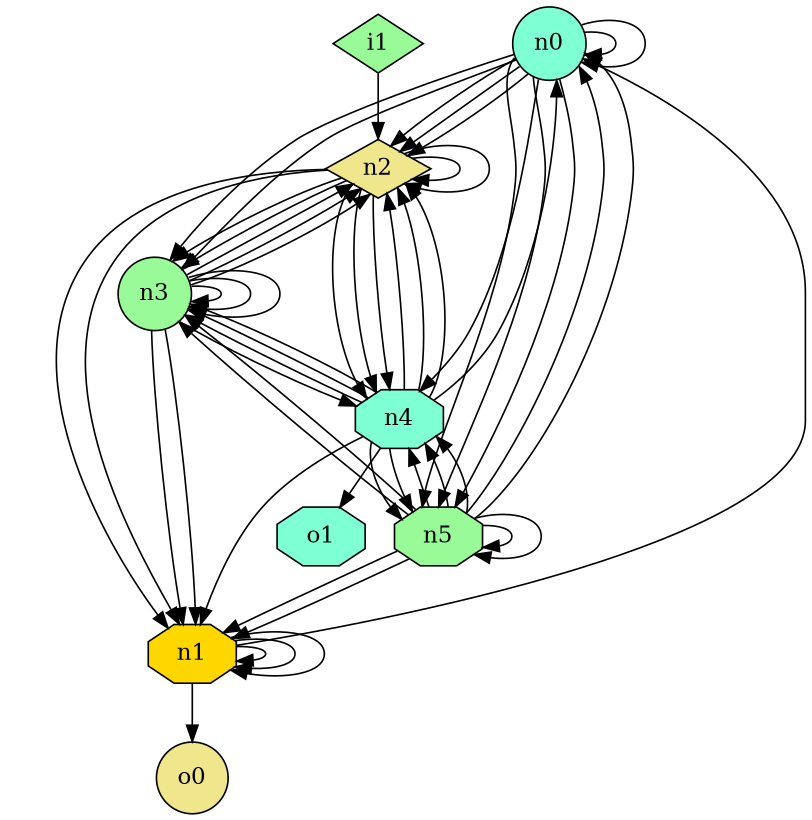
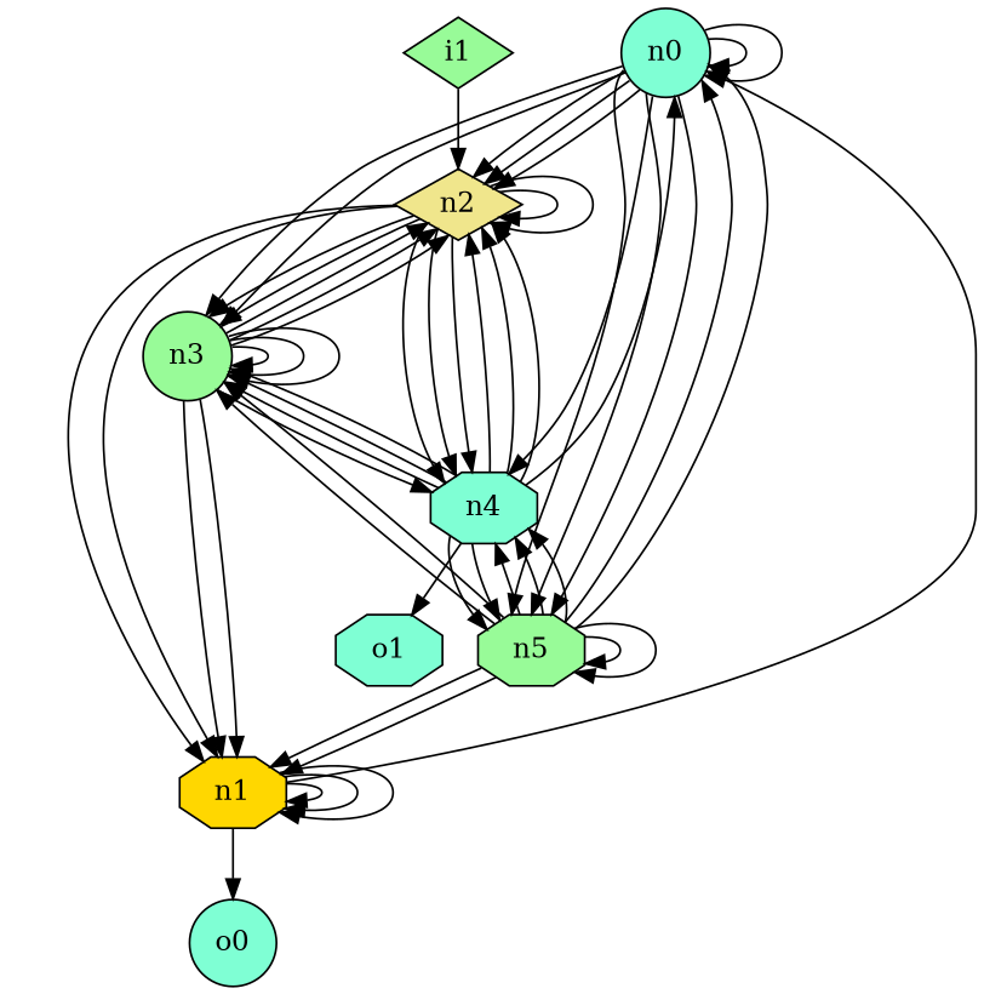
  digraph {
    node [fillcolor=aquamarine shape=octagon style=filled]
    n1 [label=n0 shape=circle]
    n2 [fillcolor=khaki label=n2 shape=diamond]
    n3 [fillcolor=palegreen label=n3 shape=circle]
    n4 [label=n4]
    n5 [fillcolor=palegreen label=n5]
    n6 [fillcolor=gold label=n1]
    n7 [label=o1]
-   n8 [fillcolor=khaki label=o0 shape=circle]
+   n8 [label=o0 shape=circle]
    n9 [fillcolor=palegreen label=i1 shape=diamond]
    n1 -> n1
    n1 -> n1
    n1 -> n2
    n1 -> n2
    n1 -> n2
    n1 -> n3
    n1 -> n3
    n1 -> n4
    n1 -> n5
    n1 -> n5
    n1 -> n5
    n2 -> n2
    n2 -> n2
    n2 -> n3
    n2 -> n3
    n2 -> n4
    n2 -> n4
    n2 -> n4
    n2 -> n6
    n2 -> n6
    n3 -> n2
    n3 -> n2
    n3 -> n2
    n3 -> n3
    n3 -> n3
    n3 -> n3
    n3 -> n4
    n3 -> n6
    n3 -> n6
    n4 -> n1
    n4 -> n2
    n4 -> n2
    n4 -> n2
    n4 -> n3
    n4 -> n3
    n4 -> n3
    n4 -> n5
    n4 -> n5
-   n4 -> n6
    n4 -> n7
    n5 -> n1
    n5 -> n1
    n5 -> n3
    n5 -> n3
    n5 -> n4
    n5 -> n4
    n5 -> n4
    n5 -> n5
    n5 -> n5
    n5 -> n6
    n5 -> n6
    n6 -> n1
    n6 -> n6
    n6 -> n6
    n6 -> n6
    n6 -> n8
    n9 -> n2
  }
